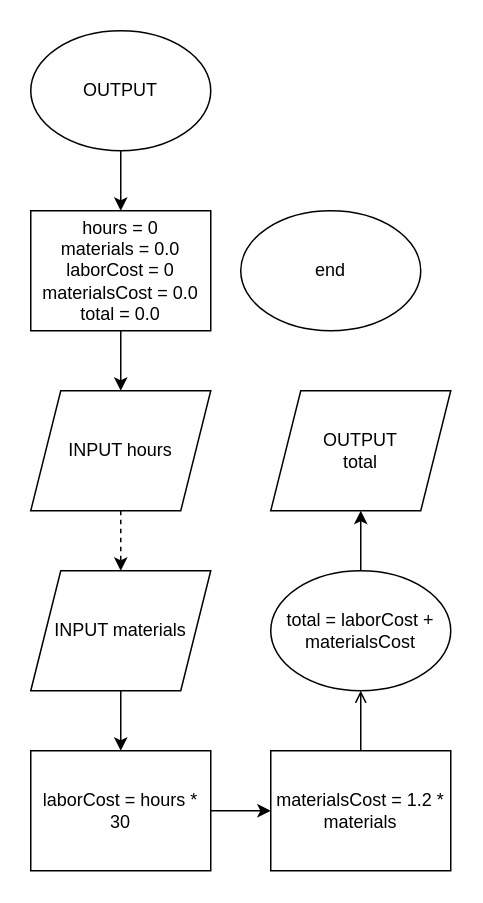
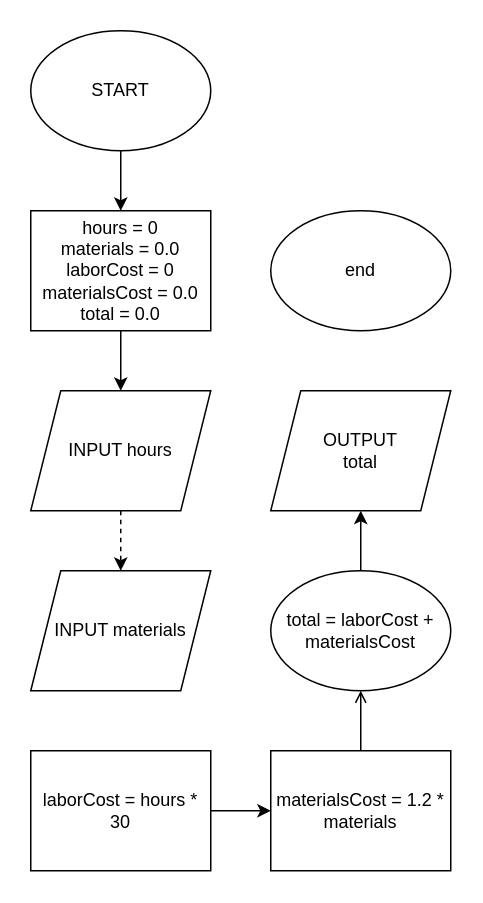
  <mxCell id="0" />
  <mxCell id="1" parent="0" />
  <mxCell id="2" value="" style="edgeStyle=orthogonalEdgeStyle;rounded=0;orthogonalLoop=1;jettySize=auto;html=1;" edge="1" parent="1" source="3" target="5"><mxGeometry relative="1" as="geometry" /></mxCell>
- <mxCell id="3" value="OUTPUT" style="ellipse;whiteSpace=wrap;html=1;" vertex="1" parent="1"><mxGeometry x="20" y="20" width="120" height="80" as="geometry" /></mxCell>
+ <mxCell id="3" value="START" style="ellipse;whiteSpace=wrap;html=1;" vertex="1" parent="1"><mxGeometry x="20" y="20" width="120" height="80" as="geometry" /></mxCell>
  <mxCell id="4" value="" style="edgeStyle=orthogonalEdgeStyle;rounded=0;orthogonalLoop=1;jettySize=auto;html=1;" edge="1" parent="1" source="5" target="7"><mxGeometry relative="1" as="geometry" /></mxCell>
  <mxCell id="5" value="hours = 0&lt;div&gt;materials = 0.0&lt;/div&gt;&lt;div&gt;laborCost = 0&lt;/div&gt;&lt;div&gt;materialsCost = 0.0&lt;/div&gt;&lt;div&gt;total = 0.0&lt;/div&gt;" style="rounded=0;whiteSpace=wrap;html=1;" vertex="1" parent="1"><mxGeometry x="20" y="140" width="120" height="80" as="geometry" /></mxCell>
  <mxCell id="6" value="" style="edgeStyle=orthogonalEdgeStyle;rounded=0;orthogonalLoop=1;jettySize=auto;html=1;dashed=1;" edge="1" parent="1" source="7" target="9"><mxGeometry relative="1" as="geometry" /></mxCell>
  <mxCell id="7" value="INPUT hours" style="shape=parallelogram;perimeter=parallelogramPerimeter;whiteSpace=wrap;html=1;fixedSize=1;" vertex="1" parent="1"><mxGeometry x="20" y="260" width="120" height="80" as="geometry" /></mxCell>
- <mxCell id="8" value="" style="edgeStyle=orthogonalEdgeStyle;rounded=0;orthogonalLoop=1;jettySize=auto;html=1;" edge="1" parent="1" source="9" target="11"><mxGeometry relative="1" as="geometry" /></mxCell>
  <mxCell id="9" value="INPUT materials" style="shape=parallelogram;perimeter=parallelogramPerimeter;whiteSpace=wrap;html=1;fixedSize=1;" vertex="1" parent="1"><mxGeometry x="20" y="380" width="120" height="80" as="geometry" /></mxCell>
  <mxCell id="10" value="" style="edgeStyle=orthogonalEdgeStyle;rounded=0;orthogonalLoop=1;jettySize=auto;html=1;" edge="1" parent="1" source="11" target="13"><mxGeometry relative="1" as="geometry" /></mxCell>
  <mxCell id="11" value="laborCost = hours * 30" style="rounded=0;whiteSpace=wrap;html=1;" vertex="1" parent="1"><mxGeometry x="20" y="500" width="120" height="80" as="geometry" /></mxCell>
  <mxCell id="12" value="" style="edgeStyle=orthogonalEdgeStyle;rounded=0;orthogonalLoop=1;jettySize=auto;html=1;endArrow=open;" edge="1" parent="1" source="13" target="16"><mxGeometry relative="1" as="geometry" /></mxCell>
  <mxCell id="13" value="materialsCost = 1.2 * materials" style="rounded=0;whiteSpace=wrap;html=1;" vertex="1" parent="1"><mxGeometry x="180" y="500" width="120" height="80" as="geometry" /></mxCell>
  <mxCell id="14" value="OUTPUT&lt;div&gt;total&lt;/div&gt;" style="shape=parallelogram;perimeter=parallelogramPerimeter;whiteSpace=wrap;html=1;fixedSize=1;" vertex="1" parent="1"><mxGeometry x="180" y="260" width="120" height="80" as="geometry" /></mxCell>
  <mxCell id="15" value="" style="edgeStyle=orthogonalEdgeStyle;rounded=0;orthogonalLoop=1;jettySize=auto;html=1;" edge="1" parent="1" source="16" target="14"><mxGeometry relative="1" as="geometry" /></mxCell>
  <mxCell id="16" value="total = laborCost + materialsCost" style="ellipse;whiteSpace=wrap;html=1;" vertex="1" parent="1"><mxGeometry x="180" y="380" width="120" height="80" as="geometry" /></mxCell>
- <mxCell id="17" value="end" style="ellipse;whiteSpace=wrap;html=1;" vertex="1" parent="1"><mxGeometry x="160" y="140" width="120" height="80" as="geometry" /></mxCell>
+ <mxCell id="17" value="end" style="ellipse;whiteSpace=wrap;html=1;" vertex="1" parent="1"><mxGeometry x="180" y="140" width="120" height="80" as="geometry" /></mxCell>
